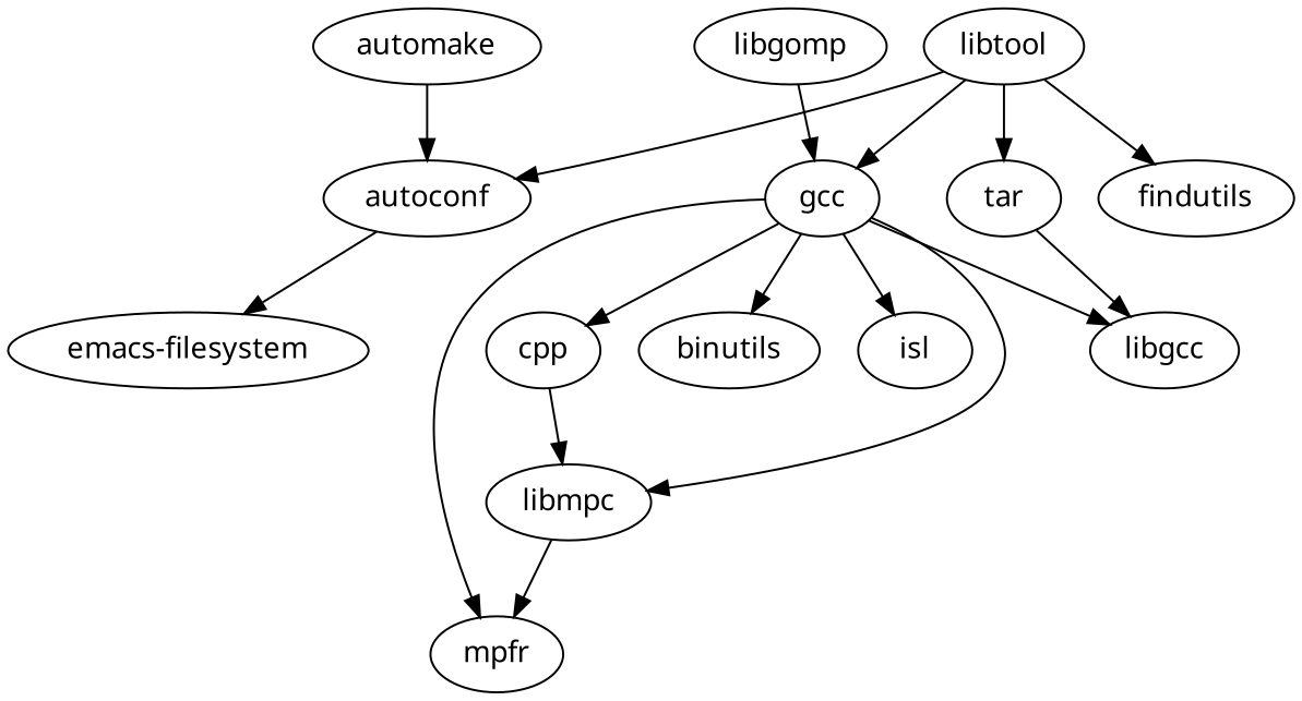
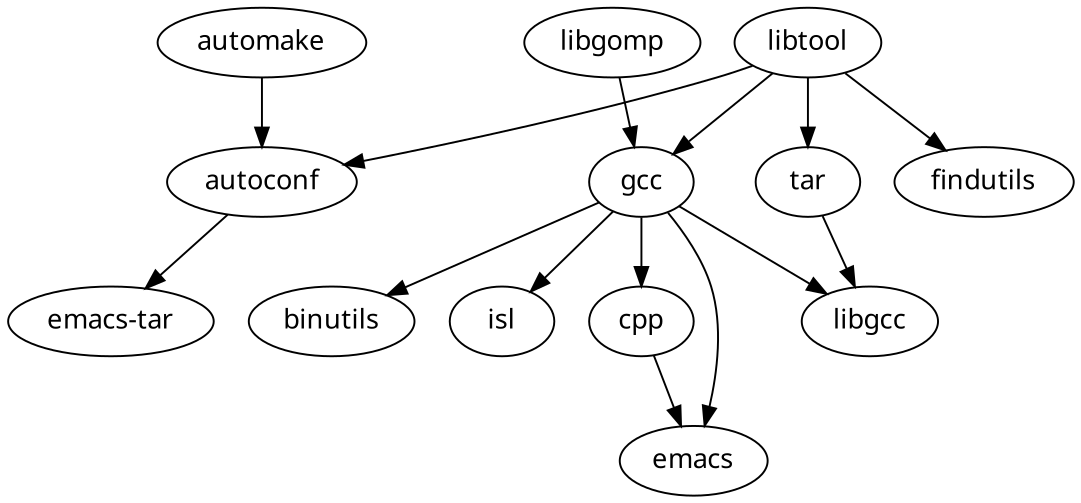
  strict digraph {
    fontname="Noto Sans"
    node [fontname="Noto Sans"]
    edge [fontname="Noto Sans"]
    autoconf
-   "emacs-filesystem"
+   "emacs-filesystem" [label="emacs-tar"]
    automake
    cpp
-   libmpc
-   mpfr
+   libmpc [label=emacs]
    gcc
    libgcc
    binutils
    isl
    libgomp
    libtool
    findutils
    tar
    autoconf -> "emacs-filesystem"
    automake -> autoconf
    cpp -> libmpc
-   libmpc -> mpfr
    gcc -> cpp
    gcc -> libmpc
-   gcc -> mpfr
    gcc -> libgcc
    gcc -> binutils
    gcc -> isl
    libgomp -> gcc
    libtool -> autoconf
    libtool -> gcc
    libtool -> findutils
    libtool -> tar
    tar -> libgcc
  }
